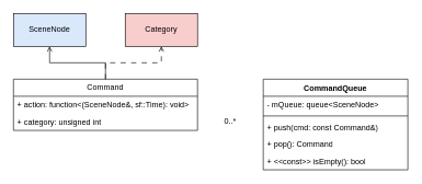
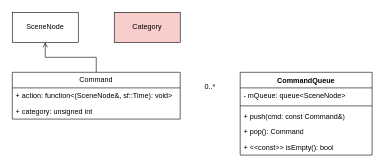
  <mxCell id="0" />
  <mxCell id="1" parent="0" />
  <mxCell id="2" style="edgeStyle=orthogonalEdgeStyle;rounded=0;orthogonalLoop=1;jettySize=auto;html=1;exitX=0.5;exitY=0;exitDx=0;exitDy=0;entryX=0.5;entryY=1;entryDx=0;entryDy=0;dashed=0;dashPattern=8 8;endArrow=open;endFill=0;" edge="1" parent="1" source="4" target="7"><mxGeometry relative="1" as="geometry" /></mxCell>
- <mxCell id="3" style="edgeStyle=orthogonalEdgeStyle;rounded=0;orthogonalLoop=1;jettySize=auto;html=1;exitX=0.5;exitY=0;exitDx=0;exitDy=0;entryX=0.5;entryY=1;entryDx=0;entryDy=0;dashed=1;dashPattern=8 8;endArrow=open;endFill=0;" edge="1" parent="1" source="4" target="8"><mxGeometry relative="1" as="geometry" /></mxCell>
  <mxCell id="4" value="Command" style="swimlane;fontStyle=0;childLayout=stackLayout;horizontal=1;startSize=26;fillColor=none;horizontalStack=0;resizeParent=1;resizeParentMax=0;resizeLast=0;collapsible=1;marginBottom=0;whiteSpace=wrap;html=1;" vertex="1" parent="1"><mxGeometry x="20" y="120" width="280" height="78" as="geometry" /></mxCell>
  <mxCell id="5" value="+ action: function&amp;lt;(SceneNode&amp;amp;, sf::Time): void&amp;gt;" style="text;strokeColor=none;fillColor=none;align=left;verticalAlign=top;spacingLeft=4;spacingRight=4;overflow=hidden;rotatable=0;points=[[0,0.5],[1,0.5]];portConstraint=eastwest;whiteSpace=wrap;html=1;" vertex="1" parent="4"><mxGeometry y="26" width="280" height="26" as="geometry" /></mxCell>
  <mxCell id="6" value="+ category: unsigned int" style="text;strokeColor=none;fillColor=none;align=left;verticalAlign=top;spacingLeft=4;spacingRight=4;overflow=hidden;rotatable=0;points=[[0,0.5],[1,0.5]];portConstraint=eastwest;whiteSpace=wrap;html=1;" vertex="1" parent="4"><mxGeometry y="52" width="280" height="26" as="geometry" /></mxCell>
- <mxCell id="7" value="SceneNode" style="html=1;whiteSpace=wrap;fillColor=#dae8fc;" vertex="1" parent="1"><mxGeometry x="20" y="20" width="110" height="50" as="geometry" /></mxCell>
+ <mxCell id="7" value="SceneNode" style="html=1;whiteSpace=wrap;" vertex="1" parent="1"><mxGeometry x="20" y="20" width="110" height="50" as="geometry" /></mxCell>
  <mxCell id="8" value="Category" style="html=1;whiteSpace=wrap;fillColor=#f8cecc;" vertex="1" parent="1"><mxGeometry x="190" y="20" width="110" height="50" as="geometry" /></mxCell>
  <mxCell id="9" value="CommandQueue" style="swimlane;fontStyle=1;align=center;verticalAlign=top;childLayout=stackLayout;horizontal=1;startSize=26;horizontalStack=0;resizeParent=1;resizeParentMax=0;resizeLast=0;collapsible=1;marginBottom=0;whiteSpace=wrap;html=1;" vertex="1" parent="1"><mxGeometry x="400" y="120" width="220" height="138" as="geometry" /></mxCell>
  <mxCell id="10" value="- mQueue: queue&amp;lt;SceneNode&amp;gt;" style="text;strokeColor=none;fillColor=none;align=left;verticalAlign=top;spacingLeft=4;spacingRight=4;overflow=hidden;rotatable=0;points=[[0,0.5],[1,0.5]];portConstraint=eastwest;whiteSpace=wrap;html=1;" vertex="1" parent="9"><mxGeometry y="26" width="220" height="26" as="geometry" /></mxCell>
  <mxCell id="11" value="" style="line;strokeWidth=1;fillColor=none;align=left;verticalAlign=middle;spacingTop=-1;spacingLeft=3;spacingRight=3;rotatable=0;labelPosition=right;points=[];portConstraint=eastwest;strokeColor=inherit;" vertex="1" parent="9"><mxGeometry y="52" width="220" height="8" as="geometry" /></mxCell>
  <mxCell id="12" value="+ push(cmd: const Command&amp;amp;)" style="text;strokeColor=none;fillColor=none;align=left;verticalAlign=top;spacingLeft=4;spacingRight=4;overflow=hidden;rotatable=0;points=[[0,0.5],[1,0.5]];portConstraint=eastwest;whiteSpace=wrap;html=1;" vertex="1" parent="9"><mxGeometry y="60" width="220" height="26" as="geometry" /></mxCell>
  <mxCell id="13" value="+ pop(): Command" style="text;strokeColor=none;fillColor=none;align=left;verticalAlign=top;spacingLeft=4;spacingRight=4;overflow=hidden;rotatable=0;points=[[0,0.5],[1,0.5]];portConstraint=eastwest;whiteSpace=wrap;html=1;" vertex="1" parent="9"><mxGeometry y="86" width="220" height="26" as="geometry" /></mxCell>
  <mxCell id="14" value="+ &amp;lt;&amp;lt;const&amp;gt;&amp;gt; isEmpty(): bool" style="text;strokeColor=none;fillColor=none;align=left;verticalAlign=top;spacingLeft=4;spacingRight=4;overflow=hidden;rotatable=0;points=[[0,0.5],[1,0.5]];portConstraint=eastwest;whiteSpace=wrap;html=1;" vertex="1" parent="9"><mxGeometry y="112" width="220" height="26" as="geometry" /></mxCell>
- <mxCell id="15" value="0..*" style="text;html=1;strokeColor=none;fillColor=none;align=center;verticalAlign=middle;whiteSpace=wrap;rounded=0;" vertex="1" parent="1"><mxGeometry x="320" y="170" width="60" height="30" as="geometry" /></mxCell>
+ <mxCell id="15" value="0..*" style="text;html=1;strokeColor=none;fillColor=none;align=center;verticalAlign=middle;whiteSpace=wrap;rounded=0;" vertex="1" parent="1"><mxGeometry x="320" y="130" width="60" height="30" as="geometry" /></mxCell>
